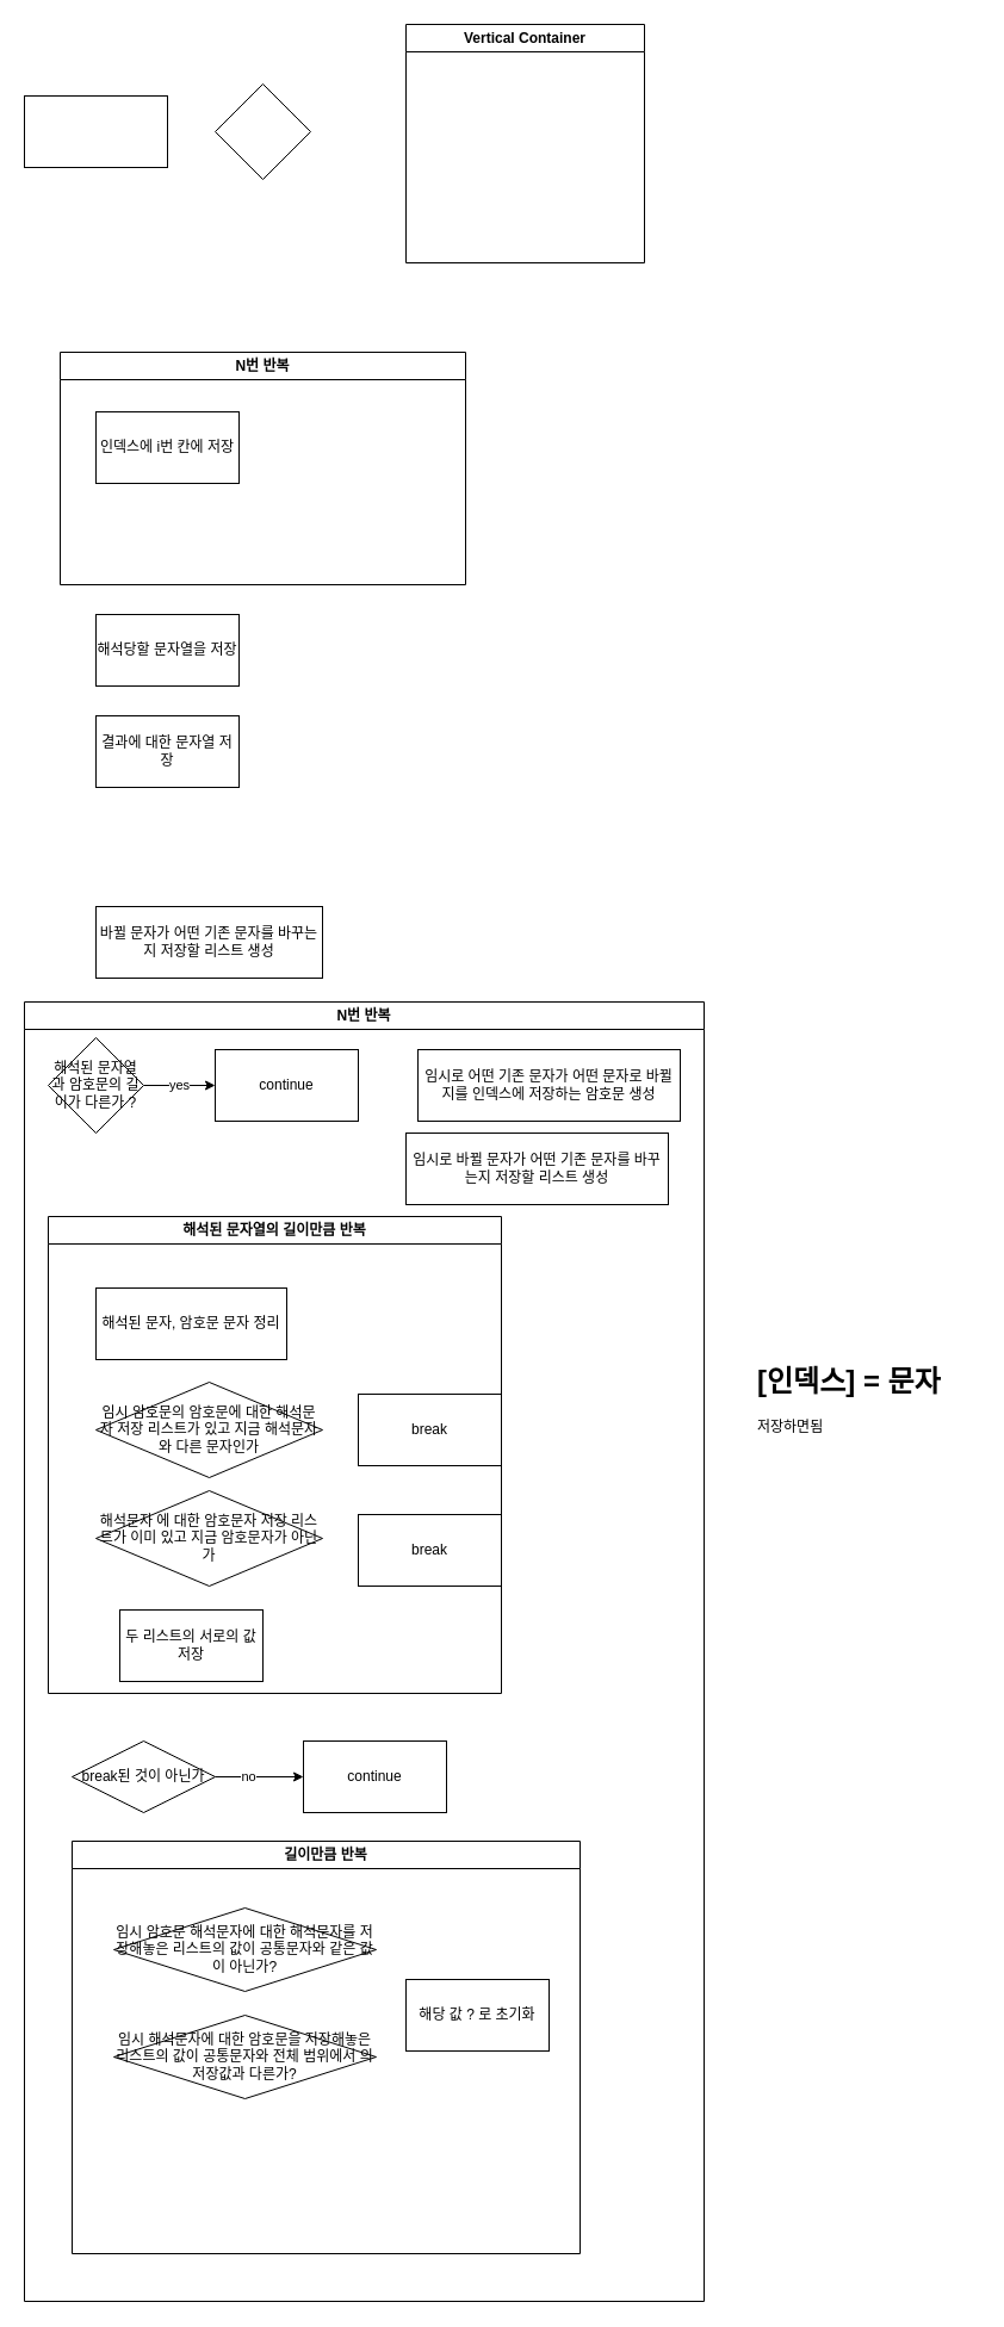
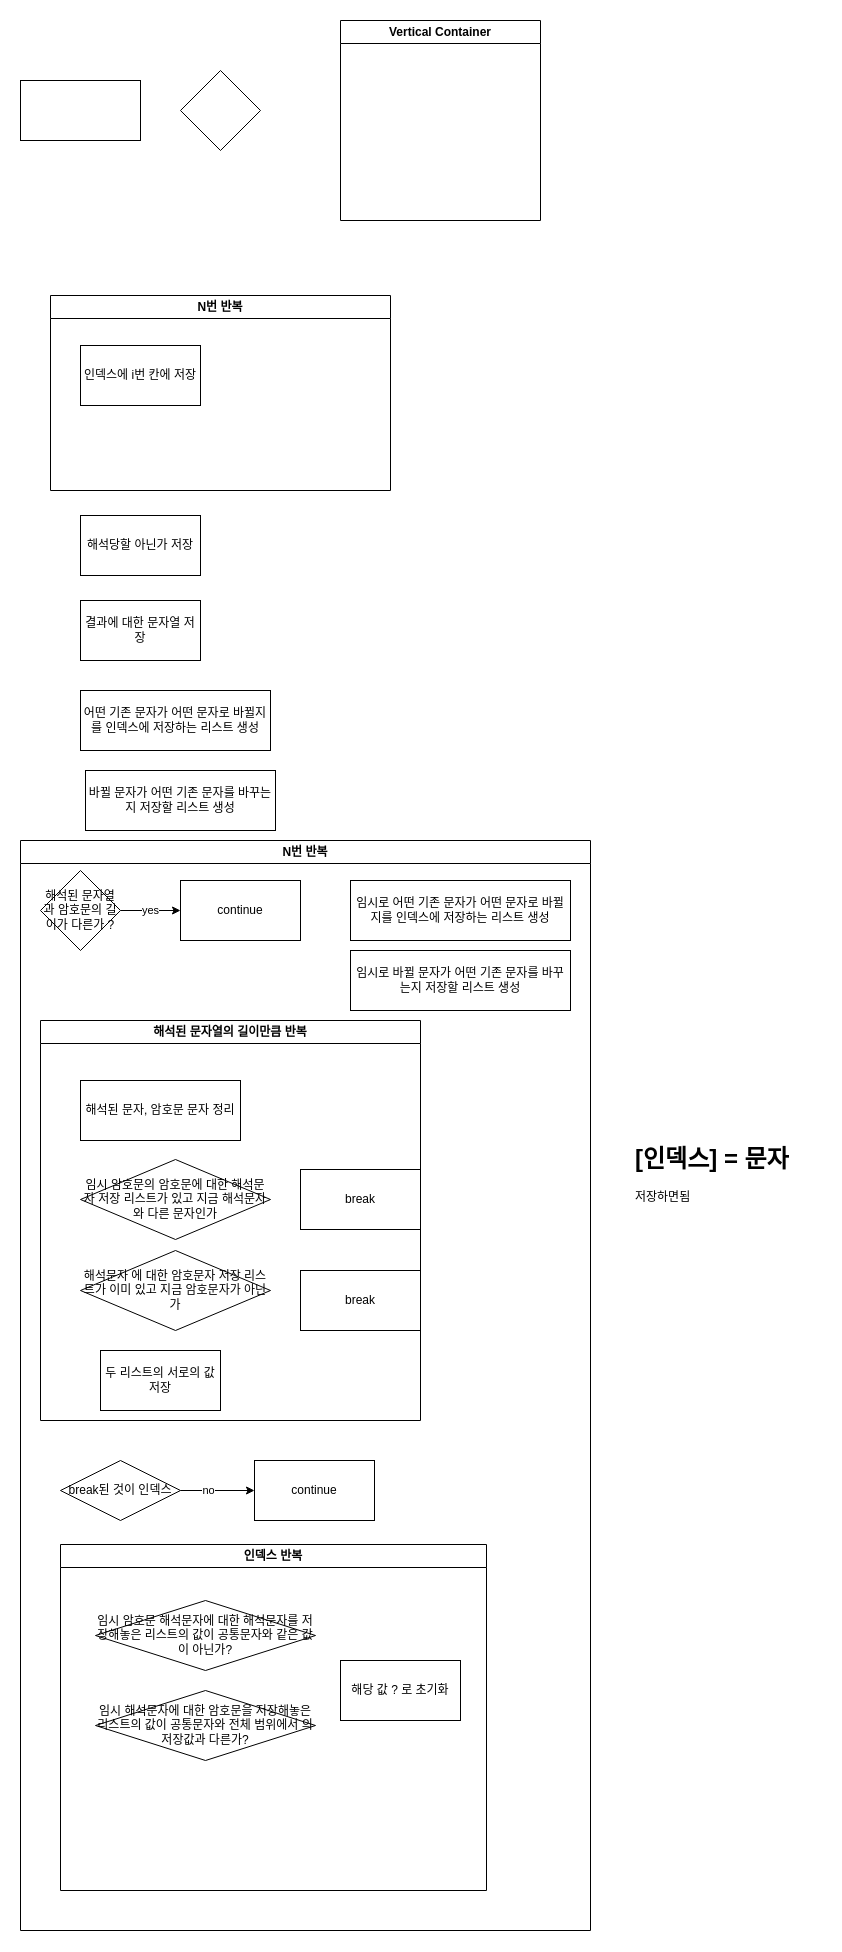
  <mxCell id="0" />
  <mxCell id="1" parent="0" />
  <mxCell id="2" value="" style="rounded=0;whiteSpace=wrap;html=1;" vertex="1" parent="1"><mxGeometry x="20" y="80" width="120" height="60" as="geometry" /></mxCell>
- <mxCell id="3" value="해석당할 문자열을 저장" style="rounded=0;whiteSpace=wrap;html=1;" vertex="1" parent="1"><mxGeometry x="80" y="515" width="120" height="60" as="geometry" /></mxCell>
+ <mxCell id="3" value="해석당할 아닌가 저장" style="rounded=0;whiteSpace=wrap;html=1;" vertex="1" parent="1"><mxGeometry x="80" y="515" width="120" height="60" as="geometry" /></mxCell>
  <mxCell id="4" value="" style="rhombus;whiteSpace=wrap;html=1;" vertex="1" parent="1"><mxGeometry x="180" y="70" width="80" height="80" as="geometry" /></mxCell>
  <mxCell id="5" value="Vertical Container" style="swimlane;whiteSpace=wrap;html=1;" vertex="1" parent="1"><mxGeometry x="340" y="20" width="200" height="200" as="geometry" /></mxCell>
  <mxCell id="6" value="N번 반복" style="swimlane;whiteSpace=wrap;html=1;" vertex="1" parent="1"><mxGeometry x="50" y="295" width="340" height="195" as="geometry" /></mxCell>
  <mxCell id="7" value="인덱스에 i번 칸에 저장" style="rounded=0;whiteSpace=wrap;html=1;" vertex="1" parent="6"><mxGeometry x="30" y="50" width="120" height="60" as="geometry" /></mxCell>
  <mxCell id="8" value="결과에 대한 문자열 저장" style="rounded=0;whiteSpace=wrap;html=1;" vertex="1" parent="1"><mxGeometry x="80" y="600" width="120" height="60" as="geometry" /></mxCell>
  <mxCell id="9" value="N번 반복" style="swimlane;whiteSpace=wrap;html=1;" vertex="1" parent="1"><mxGeometry x="20" y="840" width="570" height="1090" as="geometry" /></mxCell>
  <mxCell id="10" value="해석된 문자열의 길이만큼 반복" style="rounded=0;whiteSpace=wrap;html=1;shape=swimlane;fontStyle=1;startSize=23;" vertex="1" parent="9"><mxGeometry x="20" y="180" width="380" height="400" as="geometry" /></mxCell>
  <mxCell id="11" value="해석된 문자, 암호문 문자 정리" style="whiteSpace=wrap;html=1;" vertex="1" parent="10"><mxGeometry x="40" y="60" width="160" height="60" as="geometry" /></mxCell>
  <mxCell id="12" value="임시 암호문의 암호문에 대한 해석문자 저장 리스트가 있고 지금 해석문자와 다른 문자인가" style="rhombus;whiteSpace=wrap;html=1;" vertex="1" parent="10"><mxGeometry x="40" y="139" width="190" height="80" as="geometry" /></mxCell>
  <mxCell id="13" value="해석문자 에 대한 암호문자 저장 리스트가 이미 있고 지금 암호문자가 아닌가" style="rhombus;whiteSpace=wrap;html=1;" vertex="1" parent="10"><mxGeometry x="40" y="230" width="190" height="80" as="geometry" /></mxCell>
  <mxCell id="14" value="break" style="rounded=0;whiteSpace=wrap;html=1;" vertex="1" parent="10"><mxGeometry x="260" y="250" width="120" height="60" as="geometry" /></mxCell>
  <mxCell id="15" value="break" style="rounded=0;whiteSpace=wrap;html=1;" vertex="1" parent="10"><mxGeometry x="260" y="149" width="120" height="60" as="geometry" /></mxCell>
  <mxCell id="16" value="yes" style="edgeStyle=orthogonalEdgeStyle;rounded=0;orthogonalLoop=1;jettySize=auto;html=1;" edge="1" parent="9" source="17" target="18"><mxGeometry relative="1" as="geometry" /></mxCell>
  <mxCell id="17" value="해석된 문자열과 암호문의 길이가 다른가 ?" style="rhombus;whiteSpace=wrap;html=1;" vertex="1" parent="9"><mxGeometry x="20" y="30" width="80" height="80" as="geometry" /></mxCell>
  <mxCell id="18" value="continue" style="whiteSpace=wrap;html=1;" vertex="1" parent="9"><mxGeometry x="160" y="40" width="120" height="60" as="geometry" /></mxCell>
- <mxCell id="19" value="임시로 바뀔 문자가 어떤 기존 문자를 바꾸는지 저장할 리스트 생성" style="rounded=0;whiteSpace=wrap;html=1;" vertex="1" parent="9"><mxGeometry x="320" y="110" width="220" height="60" as="geometry" /></mxCell>
- <mxCell id="20" value="임시로 어떤 기존 문자가 어떤 문자로 바뀔지를 인덱스에 저장하는 암호문 생성" style="rounded=0;whiteSpace=wrap;html=1;" vertex="1" parent="9"><mxGeometry x="330" y="40" width="220" height="60" as="geometry" /></mxCell>
+ <mxCell id="19" value="임시로 바뀔 문자가 어떤 기존 문자를 바꾸는지 저장할 리스트 생성" style="rounded=0;whiteSpace=wrap;html=1;" vertex="1" parent="9"><mxGeometry x="330" y="110" width="220" height="60" as="geometry" /></mxCell>
+ <mxCell id="20" value="임시로 어떤 기존 문자가 어떤 문자로 바뀔지를 인덱스에 저장하는 리스트 생성" style="rounded=0;whiteSpace=wrap;html=1;" vertex="1" parent="9"><mxGeometry x="330" y="40" width="220" height="60" as="geometry" /></mxCell>
  <mxCell id="21" style="edgeStyle=orthogonalEdgeStyle;rounded=0;orthogonalLoop=1;jettySize=auto;html=1;exitX=1;exitY=0.5;exitDx=0;exitDy=0;entryX=0;entryY=0.5;entryDx=0;entryDy=0;" edge="1" parent="9" source="23" target="28"><mxGeometry relative="1" as="geometry" /></mxCell>
  <mxCell id="22" value="no" style="edgeLabel;html=1;align=center;verticalAlign=middle;resizable=0;points=[];" vertex="1" connectable="0" parent="21"><mxGeometry x="-0.257" y="1" relative="1" as="geometry"><mxPoint as="offset" /></mxGeometry></mxCell>
- <mxCell id="23" value="break된 것이 아닌가" style="rounded=0;whiteSpace=wrap;html=1;shape=rhombus;perimeter=rhombusPerimeter;" vertex="1" parent="9"><mxGeometry x="40" y="620" width="120" height="60" as="geometry" /></mxCell>
- <mxCell id="24" value="길이만큼 반복" style="swimlane;whiteSpace=wrap;html=1;" vertex="1" parent="9"><mxGeometry x="40" y="704" width="426" height="346" as="geometry" /></mxCell>
+ <mxCell id="23" value="break된 것이 인덱스" style="rounded=0;whiteSpace=wrap;html=1;shape=rhombus;perimeter=rhombusPerimeter;" vertex="1" parent="9"><mxGeometry x="40" y="620" width="120" height="60" as="geometry" /></mxCell>
+ <mxCell id="24" value="인덱스 반복" style="swimlane;whiteSpace=wrap;html=1;" vertex="1" parent="9"><mxGeometry x="40" y="704" width="426" height="346" as="geometry" /></mxCell>
  <mxCell id="25" value="임시 암호문 해석문자에 대한 해석문자를 저장해놓은 리스트의 값이 공통문자와 같은 값이 아닌가?" style="rhombus;whiteSpace=wrap;html=1;" vertex="1" parent="24"><mxGeometry x="35" y="56" width="220" height="70" as="geometry" /></mxCell>
  <mxCell id="26" value="임시 해석문자에 대한 암호문을 저장해놓은 리스트의 값이 공통문자와 전체 범위에서 의 저장값과 다른가?" style="rhombus;whiteSpace=wrap;html=1;" vertex="1" parent="24"><mxGeometry x="35" y="146" width="220" height="70" as="geometry" /></mxCell>
  <mxCell id="27" value="해당 값 ? 로 초기화" style="rounded=0;whiteSpace=wrap;html=1;" vertex="1" parent="24"><mxGeometry x="280" y="116" width="120" height="60" as="geometry" /></mxCell>
  <mxCell id="28" value="continue" style="rounded=0;whiteSpace=wrap;html=1;" vertex="1" parent="9"><mxGeometry x="234" y="620" width="120" height="60" as="geometry" /></mxCell>
- <mxCell id="30" value="바뀔 문자가 어떤 기존 문자를 바꾸는지 저장할 리스트 생성" style="rounded=0;whiteSpace=wrap;html=1;" vertex="1" parent="1"><mxGeometry x="80" y="760" width="190" height="60" as="geometry" /></mxCell>
+ <mxCell id="29" value="어떤 기존 문자가 어떤 문자로 바뀔지를 인덱스에 저장하는 리스트 생성" style="rounded=0;whiteSpace=wrap;html=1;" vertex="1" parent="1"><mxGeometry x="80" y="690" width="190" height="60" as="geometry" /></mxCell>
+ <mxCell id="30" value="바뀔 문자가 어떤 기존 문자를 바꾸는지 저장할 리스트 생성" style="rounded=0;whiteSpace=wrap;html=1;" vertex="1" parent="1"><mxGeometry x="85" y="770" width="190" height="60" as="geometry" /></mxCell>
  <mxCell id="31" value="두 리스트의 서로의 값 저장" style="whiteSpace=wrap;html=1;" vertex="1" parent="1"><mxGeometry x="100" y="1350" width="120" height="60" as="geometry" /></mxCell>
  <mxCell id="32" value="&lt;h1&gt;[인덱스] = 문자&lt;/h1&gt;&lt;p&gt;저장하면됨&lt;/p&gt;" style="text;html=1;strokeColor=none;fillColor=none;spacing=5;spacingTop=-20;whiteSpace=wrap;overflow=hidden;rounded=0;" vertex="1" parent="1"><mxGeometry x="630" y="1139" width="190" height="120" as="geometry" /></mxCell>
